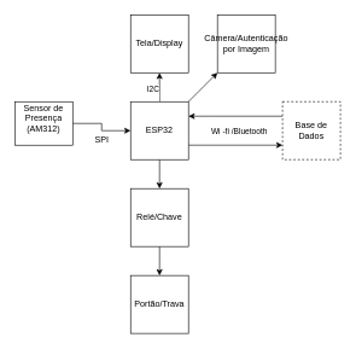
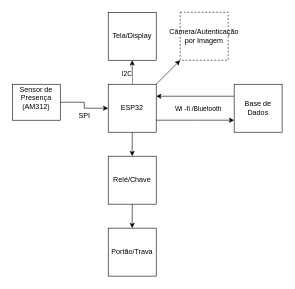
  <mxCell id="0" />
  <mxCell id="1" parent="0" />
  <mxCell id="2" value="" style="edgeStyle=orthogonalEdgeStyle;rounded=0;orthogonalLoop=1;jettySize=auto;html=1;" edge="1" parent="1" source="3" target="8"><mxGeometry relative="1" as="geometry" /></mxCell>
  <mxCell id="3" value="&lt;div&gt;Sensor de Presença&lt;/div&gt;&lt;div&gt;(AM312)&lt;/div&gt;&lt;div&gt;&lt;br&gt;&lt;/div&gt;" style="whiteSpace=wrap;html=1;aspect=fixed;" vertex="1" parent="1"><mxGeometry x="20" y="140" width="80" height="60" as="geometry" /></mxCell>
  <mxCell id="4" value="" style="edgeStyle=orthogonalEdgeStyle;rounded=0;orthogonalLoop=1;jettySize=auto;html=1;" edge="1" parent="1" source="8" target="14"><mxGeometry relative="1" as="geometry" /></mxCell>
  <mxCell id="5" value="" style="edgeStyle=orthogonalEdgeStyle;rounded=0;orthogonalLoop=1;jettySize=auto;html=1;" edge="1" parent="1" source="8" target="16"><mxGeometry relative="1" as="geometry" /></mxCell>
  <mxCell id="6" value="&lt;div&gt;I2C&lt;/div&gt;&lt;div&gt;&lt;br&gt;&lt;/div&gt;" style="edgeLabel;html=1;align=center;verticalAlign=middle;resizable=0;points=[];" vertex="1" connectable="0" parent="5"><mxGeometry x="-0.067" y="-3" relative="1" as="geometry"><mxPoint x="-13" y="8" as="offset" /></mxGeometry></mxCell>
  <mxCell id="7" value="" style="edgeStyle=orthogonalEdgeStyle;rounded=0;orthogonalLoop=1;jettySize=auto;html=1;" edge="1" parent="1" source="8" target="11"><mxGeometry relative="1" as="geometry"><Array as="points"><mxPoint x="330" y="200" /><mxPoint x="330" y="200" /></Array></mxGeometry></mxCell>
  <mxCell id="8" value="ESP32" style="whiteSpace=wrap;html=1;aspect=fixed;" vertex="1" parent="1"><mxGeometry x="180" y="140" width="80" height="80" as="geometry" /></mxCell>
  <mxCell id="9" value="" style="edgeStyle=orthogonalEdgeStyle;rounded=0;orthogonalLoop=1;jettySize=auto;html=1;" edge="1" parent="1" source="11" target="8"><mxGeometry relative="1" as="geometry"><Array as="points"><mxPoint x="290" y="160" /><mxPoint x="290" y="160" /></Array></mxGeometry></mxCell>
  <mxCell id="10" value="&lt;div&gt;Wi -fi /Bluetooth&lt;br&gt;&lt;/div&gt;" style="edgeLabel;html=1;align=center;verticalAlign=middle;resizable=0;points=[];" vertex="1" connectable="0" parent="9"><mxGeometry x="-0.251" y="1" relative="1" as="geometry"><mxPoint x="-12" y="19" as="offset" /></mxGeometry></mxCell>
- <mxCell id="11" value="&lt;div&gt;Base de Dados&lt;br&gt;&lt;/div&gt;" style="whiteSpace=wrap;html=1;aspect=fixed;dashed=1;" vertex="1" parent="1"><mxGeometry x="390" y="140" width="80" height="80" as="geometry" /></mxCell>
+ <mxCell id="11" value="&lt;div&gt;Base de Dados&lt;br&gt;&lt;/div&gt;" style="whiteSpace=wrap;html=1;aspect=fixed;" vertex="1" parent="1"><mxGeometry x="390" y="140" width="80" height="80" as="geometry" /></mxCell>
  <mxCell id="12" value="Portão/Trava" style="whiteSpace=wrap;html=1;aspect=fixed;" vertex="1" parent="1"><mxGeometry x="180" y="380" width="80" height="80" as="geometry" /></mxCell>
  <mxCell id="13" value="" style="edgeStyle=orthogonalEdgeStyle;rounded=0;orthogonalLoop=1;jettySize=auto;html=1;" edge="1" parent="1" source="14" target="12"><mxGeometry relative="1" as="geometry" /></mxCell>
  <mxCell id="14" value="Relé/Chave" style="whiteSpace=wrap;html=1;aspect=fixed;" vertex="1" parent="1"><mxGeometry x="180" y="260" width="80" height="80" as="geometry" /></mxCell>
- <mxCell id="15" value="&lt;div&gt;Câmera/Autenticação&lt;/div&gt;&lt;div&gt;por Imagem&lt;/div&gt;" style="whiteSpace=wrap;html=1;aspect=fixed;" vertex="1" parent="1"><mxGeometry x="300" y="20" width="80" height="80" as="geometry" /></mxCell>
+ <mxCell id="15" value="&lt;div&gt;Câmera/Autenticação&lt;/div&gt;&lt;div&gt;por Imagem&lt;/div&gt;" style="whiteSpace=wrap;html=1;aspect=fixed;dashed=1;" vertex="1" parent="1"><mxGeometry x="300" y="20" width="80" height="80" as="geometry" /></mxCell>
  <mxCell id="16" value="&lt;div&gt;Tela/Display&lt;/div&gt;" style="whiteSpace=wrap;html=1;aspect=fixed;" vertex="1" parent="1"><mxGeometry x="180" y="20" width="80" height="80" as="geometry" /></mxCell>
  <mxCell id="17" value="" style="endArrow=classic;html=1;rounded=0;entryX=0;entryY=1;entryDx=0;entryDy=0;" edge="1" parent="1" target="15"><mxGeometry width="50" height="50" relative="1" as="geometry"><mxPoint x="260" y="140" as="sourcePoint" /><mxPoint x="310" y="90" as="targetPoint" /></mxGeometry></mxCell>
  <mxCell id="18" value="SPI" style="text;html=1;align=center;verticalAlign=middle;resizable=0;points=[];autosize=1;strokeColor=none;fillColor=none;" vertex="1" parent="1"><mxGeometry x="120" y="178" width="40" height="30" as="geometry" /></mxCell>
